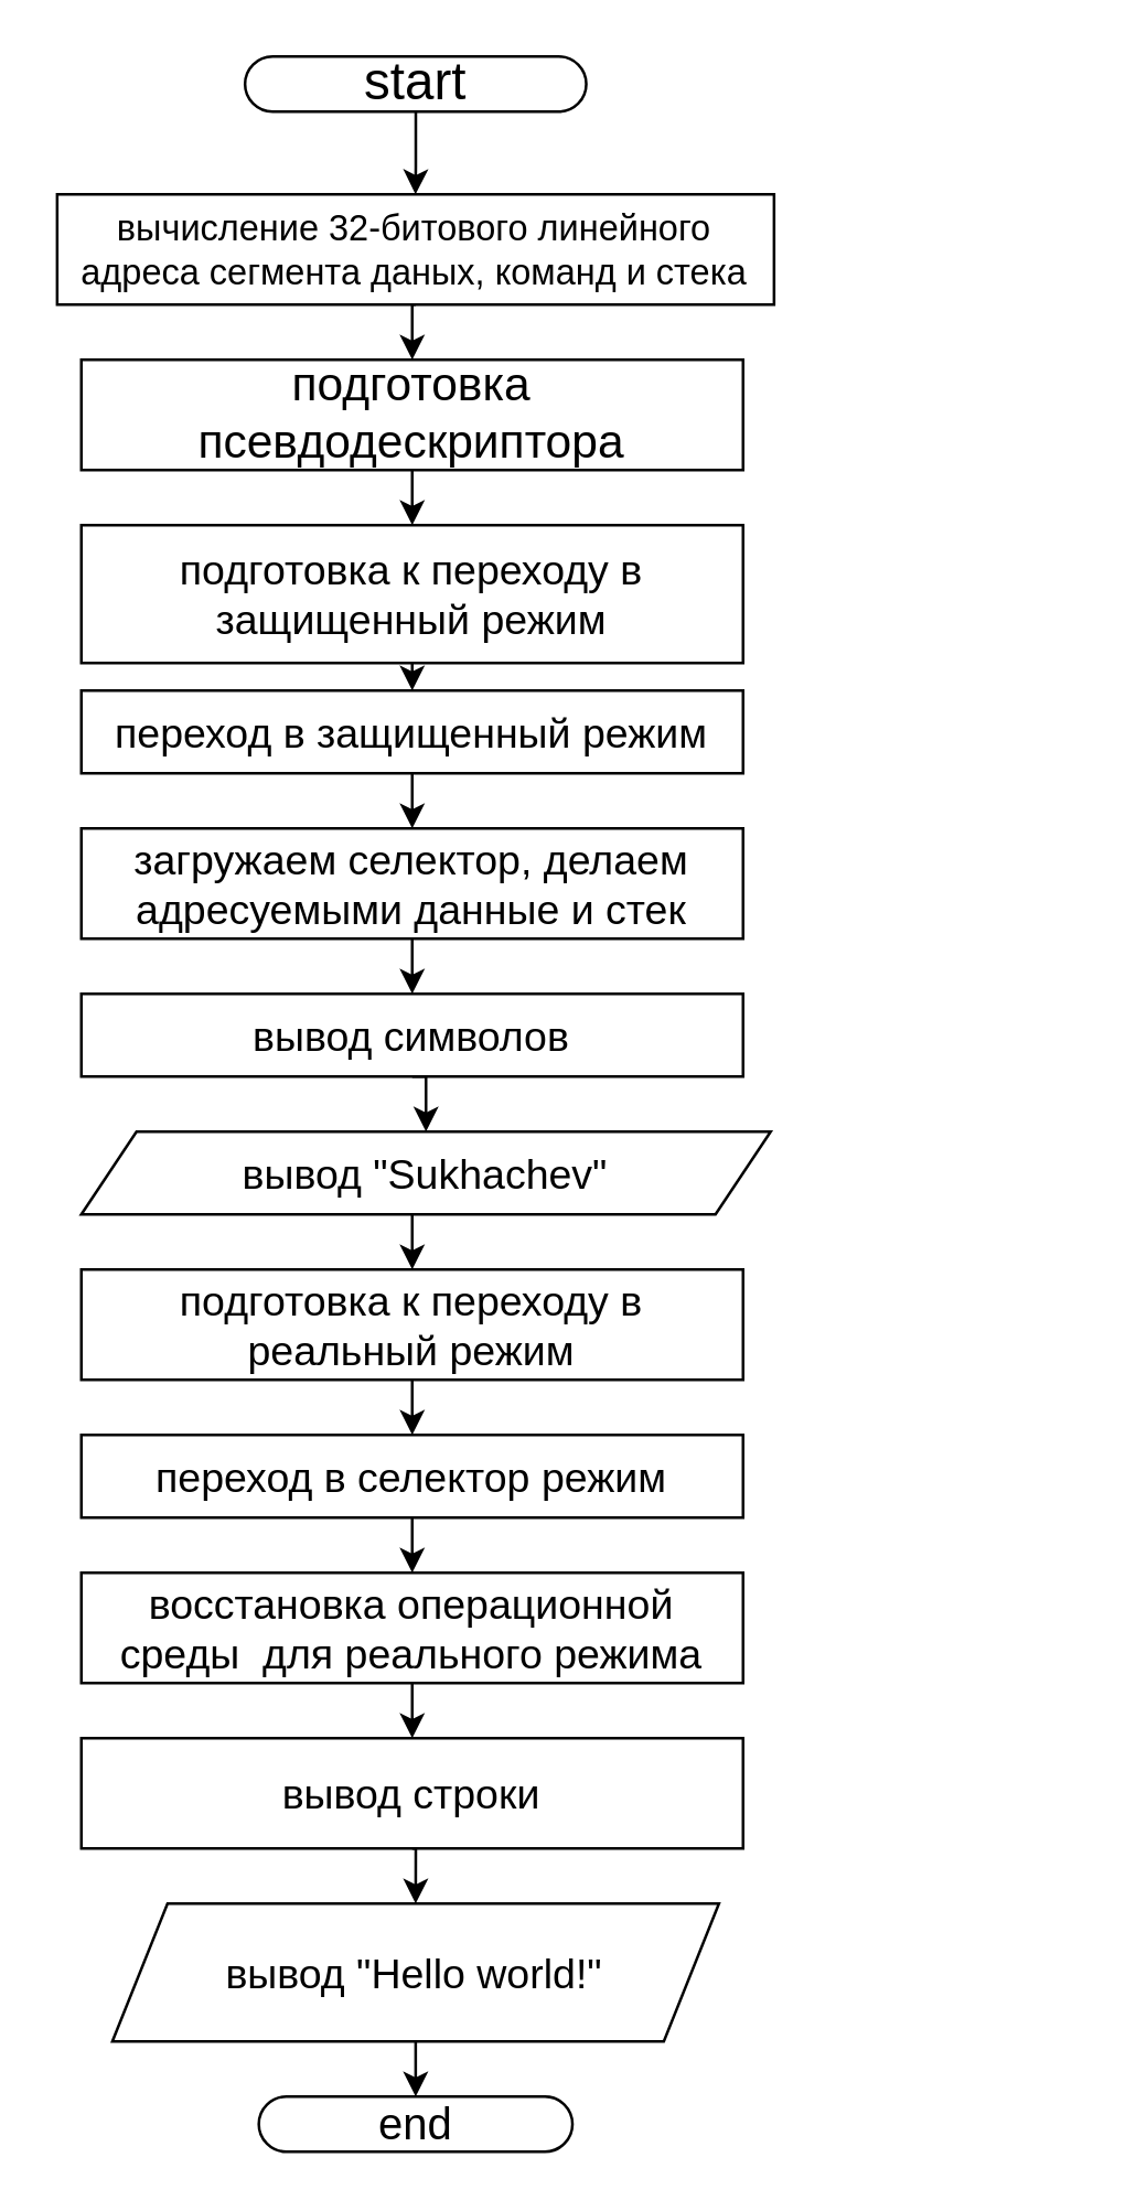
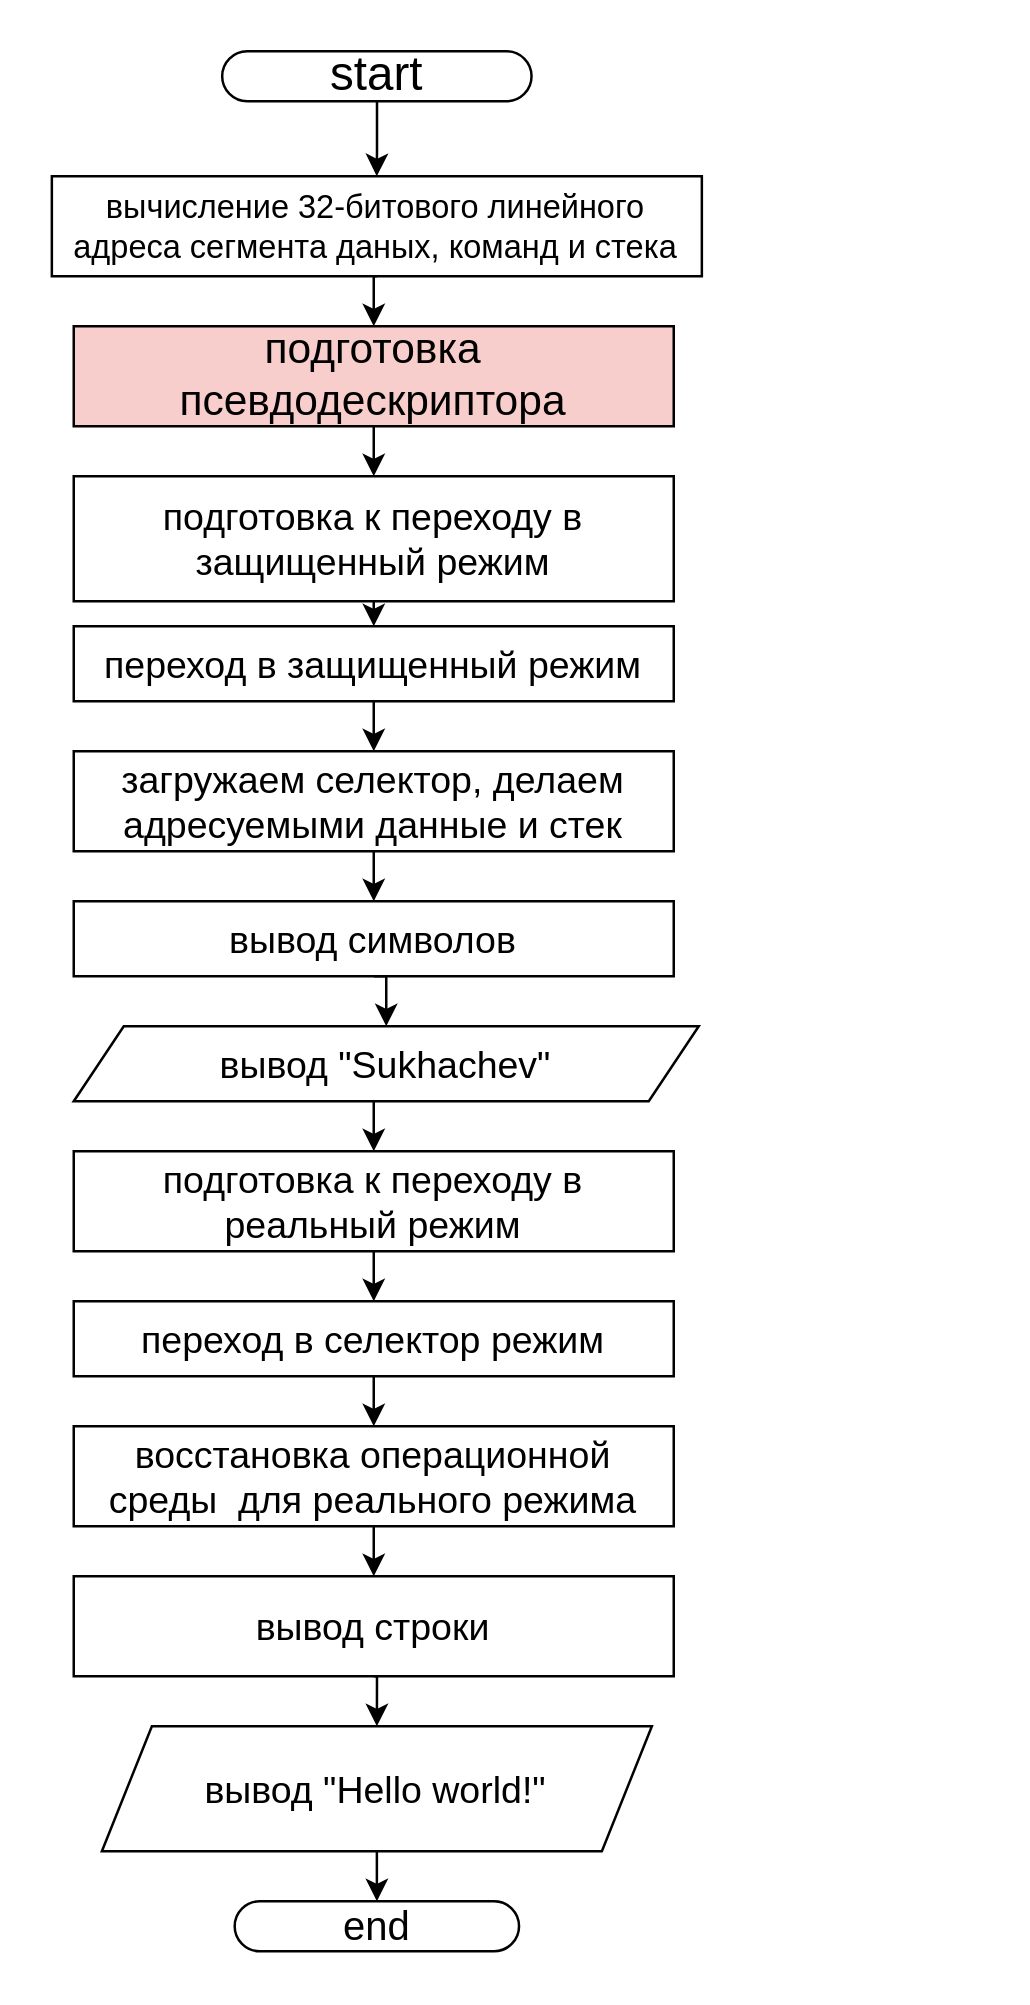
  <mxCell id="0" />
  <mxCell id="1" parent="0" />
  <mxCell id="2" value="" style="edgeStyle=orthogonalEdgeStyle;rounded=0;orthogonalLoop=1;jettySize=auto;html=1;fontSize=13;" parent="1" source="3" target="6" edge="1"><mxGeometry relative="1" as="geometry" /></mxCell>
  <mxCell id="3" value="&lt;font style=&quot;font-size: 19px;&quot;&gt;start&lt;/font&gt;" style="html=1;dashed=0;whitespace=wrap;shape=mxgraph.dfd.start" parent="1" vertex="1"><mxGeometry x="88.37" y="20" width="123.75" height="20" as="geometry" /></mxCell>
  <mxCell id="4" value="end" style="html=1;dashed=0;whitespace=wrap;shape=mxgraph.dfd.start;fontSize=16;" parent="1" vertex="1"><mxGeometry x="93.37" y="760" width="113.75" height="20" as="geometry" /></mxCell>
  <mxCell id="5" style="edgeStyle=orthogonalEdgeStyle;rounded=0;orthogonalLoop=1;jettySize=auto;html=1;exitX=0.5;exitY=1;exitDx=0;exitDy=0;entryX=0.5;entryY=0;entryDx=0;entryDy=0;fontSize=17;" edge="1" parent="1" source="6" target="9"><mxGeometry relative="1" as="geometry" /></mxCell>
  <mxCell id="6" value="&lt;font style=&quot;font-size: 13px;&quot;&gt;вычисление 32-битового линейного адреса сегмента даных, команд и стека&lt;/font&gt;" style="whiteSpace=wrap;html=1;dashed=0;" parent="1" vertex="1"><mxGeometry x="20.24" y="70" width="260" height="40" as="geometry" /></mxCell>
  <mxCell id="7" style="edgeStyle=orthogonalEdgeStyle;rounded=0;orthogonalLoop=1;jettySize=auto;html=1;exitX=0.5;exitY=1;exitDx=0;exitDy=0;entryX=0;entryY=0.5;entryDx=0;entryDy=0;fontSize=15;" parent="1" edge="1"><mxGeometry relative="1" as="geometry"><Array as="points"><mxPoint x="388.94" y="600" /><mxPoint x="318.94" y="600" /><mxPoint x="318.94" y="355" /></Array><mxPoint x="389.01" y="580" as="sourcePoint" /></mxGeometry></mxCell>
  <mxCell id="8" style="edgeStyle=orthogonalEdgeStyle;rounded=0;orthogonalLoop=1;jettySize=auto;html=1;exitX=0.5;exitY=1;exitDx=0;exitDy=0;entryX=0.5;entryY=0;entryDx=0;entryDy=0;fontSize=13;" edge="1" parent="1" source="9" target="11"><mxGeometry relative="1" as="geometry" /></mxCell>
- <mxCell id="9" value="подготовка псевдодескриптора" style="rounded=0;whiteSpace=wrap;html=1;fontSize=17;" vertex="1" parent="1"><mxGeometry x="29" y="130" width="240" height="40" as="geometry" /></mxCell>
+ <mxCell id="9" value="подготовка псевдодескриптора" style="rounded=0;whiteSpace=wrap;html=1;fontSize=17;fillColor=#f8cecc;" vertex="1" parent="1"><mxGeometry x="29" y="130" width="240" height="40" as="geometry" /></mxCell>
  <mxCell id="10" style="edgeStyle=orthogonalEdgeStyle;rounded=0;orthogonalLoop=1;jettySize=auto;html=1;exitX=0.5;exitY=1;exitDx=0;exitDy=0;entryX=0.5;entryY=0;entryDx=0;entryDy=0;fontSize=15;" edge="1" parent="1" source="11" target="13"><mxGeometry relative="1" as="geometry" /></mxCell>
  <mxCell id="11" value="&lt;font style=&quot;font-size: 15px;&quot;&gt;подготовка к переходу в защищенный режим&lt;/font&gt;" style="rounded=0;whiteSpace=wrap;html=1;fontSize=13;" vertex="1" parent="1"><mxGeometry x="29" y="190" width="240" height="50" as="geometry" /></mxCell>
  <mxCell id="12" style="edgeStyle=orthogonalEdgeStyle;rounded=0;orthogonalLoop=1;jettySize=auto;html=1;exitX=0.5;exitY=1;exitDx=0;exitDy=0;entryX=0.5;entryY=0;entryDx=0;entryDy=0;fontSize=15;" edge="1" parent="1" source="13" target="15"><mxGeometry relative="1" as="geometry" /></mxCell>
  <mxCell id="13" value="переход в защищенный режим" style="rounded=0;whiteSpace=wrap;html=1;fontSize=15;" vertex="1" parent="1"><mxGeometry x="29" y="250" width="240" height="30" as="geometry" /></mxCell>
  <mxCell id="14" style="edgeStyle=orthogonalEdgeStyle;rounded=0;orthogonalLoop=1;jettySize=auto;html=1;exitX=0.5;exitY=1;exitDx=0;exitDy=0;entryX=0.5;entryY=0;entryDx=0;entryDy=0;fontSize=15;" edge="1" parent="1" source="15" target="18"><mxGeometry relative="1" as="geometry" /></mxCell>
  <mxCell id="15" value="загружаем селектор, делаем адресуемыми данные и стек" style="rounded=0;whiteSpace=wrap;html=1;fontSize=15;" vertex="1" parent="1"><mxGeometry x="29" y="300" width="240" height="40" as="geometry" /></mxCell>
  <mxCell id="16" style="edgeStyle=orthogonalEdgeStyle;rounded=0;orthogonalLoop=1;jettySize=auto;html=1;exitX=0.5;exitY=1;exitDx=0;exitDy=0;entryX=0.5;entryY=0;entryDx=0;entryDy=0;fontSize=15;" edge="1" parent="1" target="20"><mxGeometry relative="1" as="geometry"><mxPoint x="149" y="440" as="sourcePoint" /></mxGeometry></mxCell>
  <mxCell id="17" style="edgeStyle=orthogonalEdgeStyle;rounded=0;orthogonalLoop=1;jettySize=auto;html=1;exitX=0.5;exitY=1;exitDx=0;exitDy=0;entryX=0.5;entryY=0;entryDx=0;entryDy=0;fontSize=15;" edge="1" parent="1" source="18" target="29"><mxGeometry relative="1" as="geometry" /></mxCell>
  <mxCell id="18" value="вывод символов" style="rounded=0;whiteSpace=wrap;html=1;fontSize=15;" vertex="1" parent="1"><mxGeometry x="29" y="360" width="240" height="30" as="geometry" /></mxCell>
  <mxCell id="19" style="edgeStyle=orthogonalEdgeStyle;rounded=0;orthogonalLoop=1;jettySize=auto;html=1;exitX=0.5;exitY=1;exitDx=0;exitDy=0;entryX=0.5;entryY=0;entryDx=0;entryDy=0;fontSize=15;" edge="1" parent="1" source="20" target="22"><mxGeometry relative="1" as="geometry" /></mxCell>
  <mxCell id="20" value="подготовка к переходу в реальный режим" style="rounded=0;whiteSpace=wrap;html=1;fontSize=15;" vertex="1" parent="1"><mxGeometry x="29" y="460" width="240" height="40" as="geometry" /></mxCell>
  <mxCell id="21" style="edgeStyle=orthogonalEdgeStyle;rounded=0;orthogonalLoop=1;jettySize=auto;html=1;exitX=0.5;exitY=1;exitDx=0;exitDy=0;entryX=0.5;entryY=0;entryDx=0;entryDy=0;fontSize=15;" edge="1" parent="1" source="22" target="24"><mxGeometry relative="1" as="geometry" /></mxCell>
  <mxCell id="22" value="переход в селектор режим" style="rounded=0;whiteSpace=wrap;html=1;fontSize=15;" vertex="1" parent="1"><mxGeometry x="29" y="520" width="240" height="30" as="geometry" /></mxCell>
  <mxCell id="23" style="edgeStyle=orthogonalEdgeStyle;rounded=0;orthogonalLoop=1;jettySize=auto;html=1;exitX=0.5;exitY=1;exitDx=0;exitDy=0;entryX=0.5;entryY=0;entryDx=0;entryDy=0;fontSize=15;" edge="1" parent="1" source="24" target="26"><mxGeometry relative="1" as="geometry" /></mxCell>
  <mxCell id="24" value="восстановка операционной среды&amp;nbsp; для реального режима" style="rounded=0;whiteSpace=wrap;html=1;fontSize=15;" vertex="1" parent="1"><mxGeometry x="29" y="570" width="240" height="40" as="geometry" /></mxCell>
  <mxCell id="25" style="edgeStyle=orthogonalEdgeStyle;rounded=0;orthogonalLoop=1;jettySize=auto;html=1;exitX=0.5;exitY=1;exitDx=0;exitDy=0;entryX=0.5;entryY=0;entryDx=0;entryDy=0;fontSize=15;" edge="1" parent="1" source="26" target="28"><mxGeometry relative="1" as="geometry" /></mxCell>
  <mxCell id="26" value="вывод строки" style="rounded=0;whiteSpace=wrap;html=1;fontSize=15;" vertex="1" parent="1"><mxGeometry x="29" y="630" width="240" height="40" as="geometry" /></mxCell>
  <mxCell id="27" style="edgeStyle=orthogonalEdgeStyle;rounded=0;orthogonalLoop=1;jettySize=auto;html=1;exitX=0.5;exitY=1;exitDx=0;exitDy=0;entryX=0.5;entryY=0.5;entryDx=0;entryDy=-10;entryPerimeter=0;fontSize=15;" edge="1" parent="1" source="28" target="4"><mxGeometry relative="1" as="geometry" /></mxCell>
  <mxCell id="28" value="вывод &quot;Hello world!&quot;" style="shape=parallelogram;perimeter=parallelogramPerimeter;whiteSpace=wrap;html=1;fixedSize=1;fontSize=15;" vertex="1" parent="1"><mxGeometry x="40.25" y="690" width="220" height="50" as="geometry" /></mxCell>
  <mxCell id="29" value="вывод &quot;Sukhachev&quot;" style="shape=parallelogram;perimeter=parallelogramPerimeter;whiteSpace=wrap;html=1;fixedSize=1;fontSize=15;" vertex="1" parent="1"><mxGeometry x="29" y="410" width="250" height="30" as="geometry" /></mxCell>
